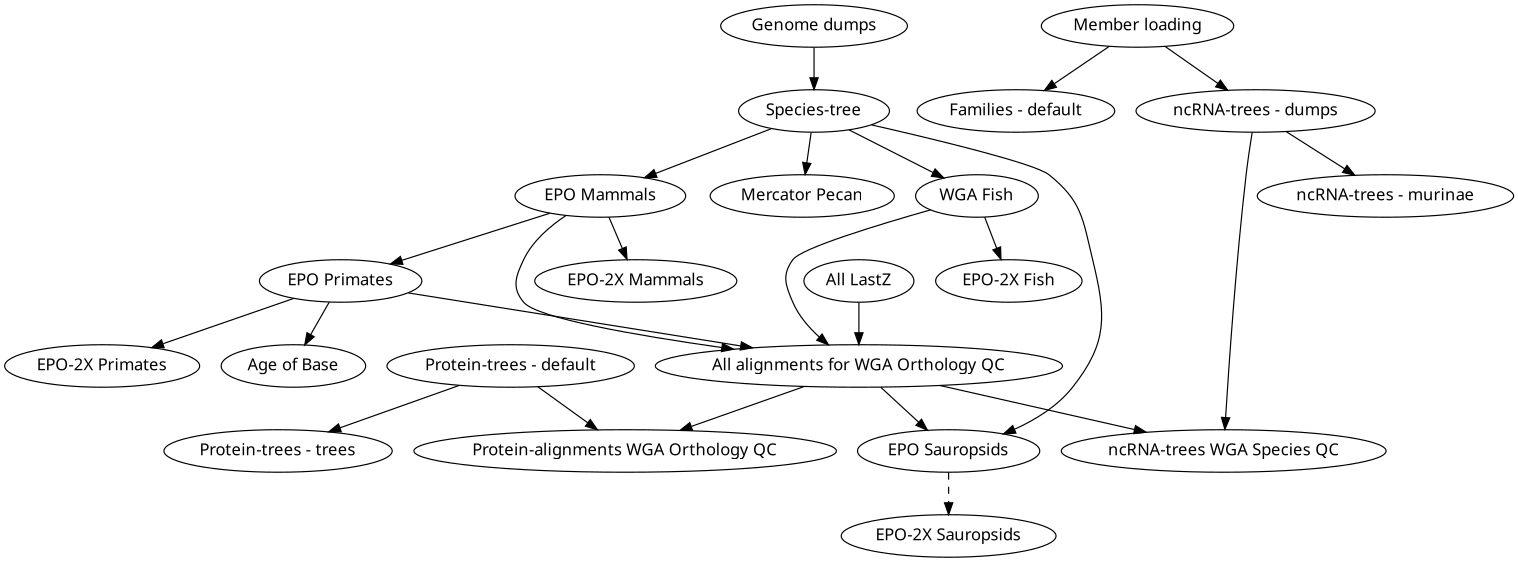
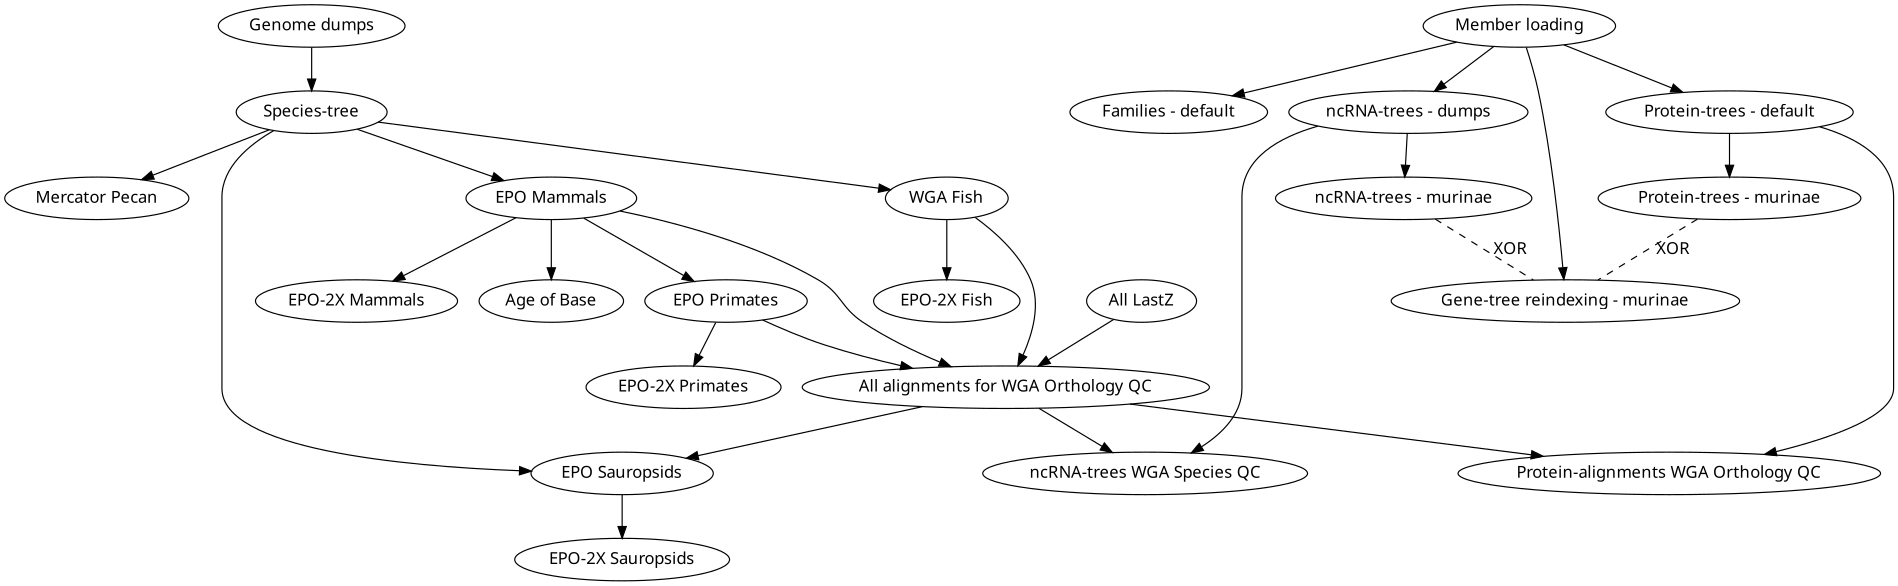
  digraph {
    fontname="Noto Sans"
    node [fontname="Noto Sans"]
    edge [fontname="Noto Sans"]
    "Genome dumps"
    "Member loading"
    "Species-tree"
    "Protein-trees - default"
    n5 [label="ncRNA-trees - dumps"]
    "Families - default"
+   "Gene-tree reindexing - murinae"
    n8 [label="WGA Fish"]
    "EPO Mammals"
    "EPO Sauropsids"
    "Mercator Pecan"
    "EPO-2X Fish"
    "All alignments for WGA Orthology QC"
    "EPO Primates"
    "EPO-2X Mammals"
    "EPO-2X Sauropsids"
    n17 [label="Protein-alignments WGA Orthology QC"]
    n18 [label="ncRNA-trees WGA Species QC"]
    "EPO-2X Primates"
    "Age of Base"
-   "Protein-trees - murinae" [label="Protein-trees - trees"]
+   "Protein-trees - murinae"
    "ncRNA-trees - murinae"
    "All LastZ"
    subgraph sub_1 {
      rank=same
      "Genome dumps"
      "Member loading"
    }
    "Genome dumps" -> "Species-tree"
+   "Member loading" -> "Protein-trees - default"
    "Member loading" -> n5
    "Member loading" -> "Families - default"
+   "Member loading" -> "Gene-tree reindexing - murinae"
    "Species-tree" -> n8
    "Species-tree" -> "EPO Mammals"
    "Species-tree" -> "EPO Sauropsids"
    "Species-tree" -> "Mercator Pecan"
    "Protein-trees - default" -> n17
    "Protein-trees - default" -> "Protein-trees - murinae"
    n5 -> n18
    n5 -> "ncRNA-trees - murinae"
    n8 -> "EPO-2X Fish"
    n8 -> "All alignments for WGA Orthology QC"
    "EPO Mammals" -> "All alignments for WGA Orthology QC"
    "EPO Mammals" -> "EPO Primates"
    "EPO Mammals" -> "EPO-2X Mammals"
-   "EPO Sauropsids" -> "EPO-2X Sauropsids" [style=dashed]
+   "EPO Sauropsids" -> "EPO-2X Sauropsids"
    "All alignments for WGA Orthology QC" -> "EPO Sauropsids"
    "All alignments for WGA Orthology QC" -> n17
    "All alignments for WGA Orthology QC" -> n18
    "EPO Primates" -> "All alignments for WGA Orthology QC"
    "EPO Primates" -> "EPO-2X Primates"
-   "EPO Primates" -> "Age of Base"
+   "EPO Mammals" -> "Age of Base"
+   "Protein-trees - murinae" -> "Gene-tree reindexing - murinae" [dir=none label=XOR style=dashed]
+   "ncRNA-trees - murinae" -> "Gene-tree reindexing - murinae" [dir=none label=XOR style=dashed]
    "All LastZ" -> "All alignments for WGA Orthology QC"
  }
